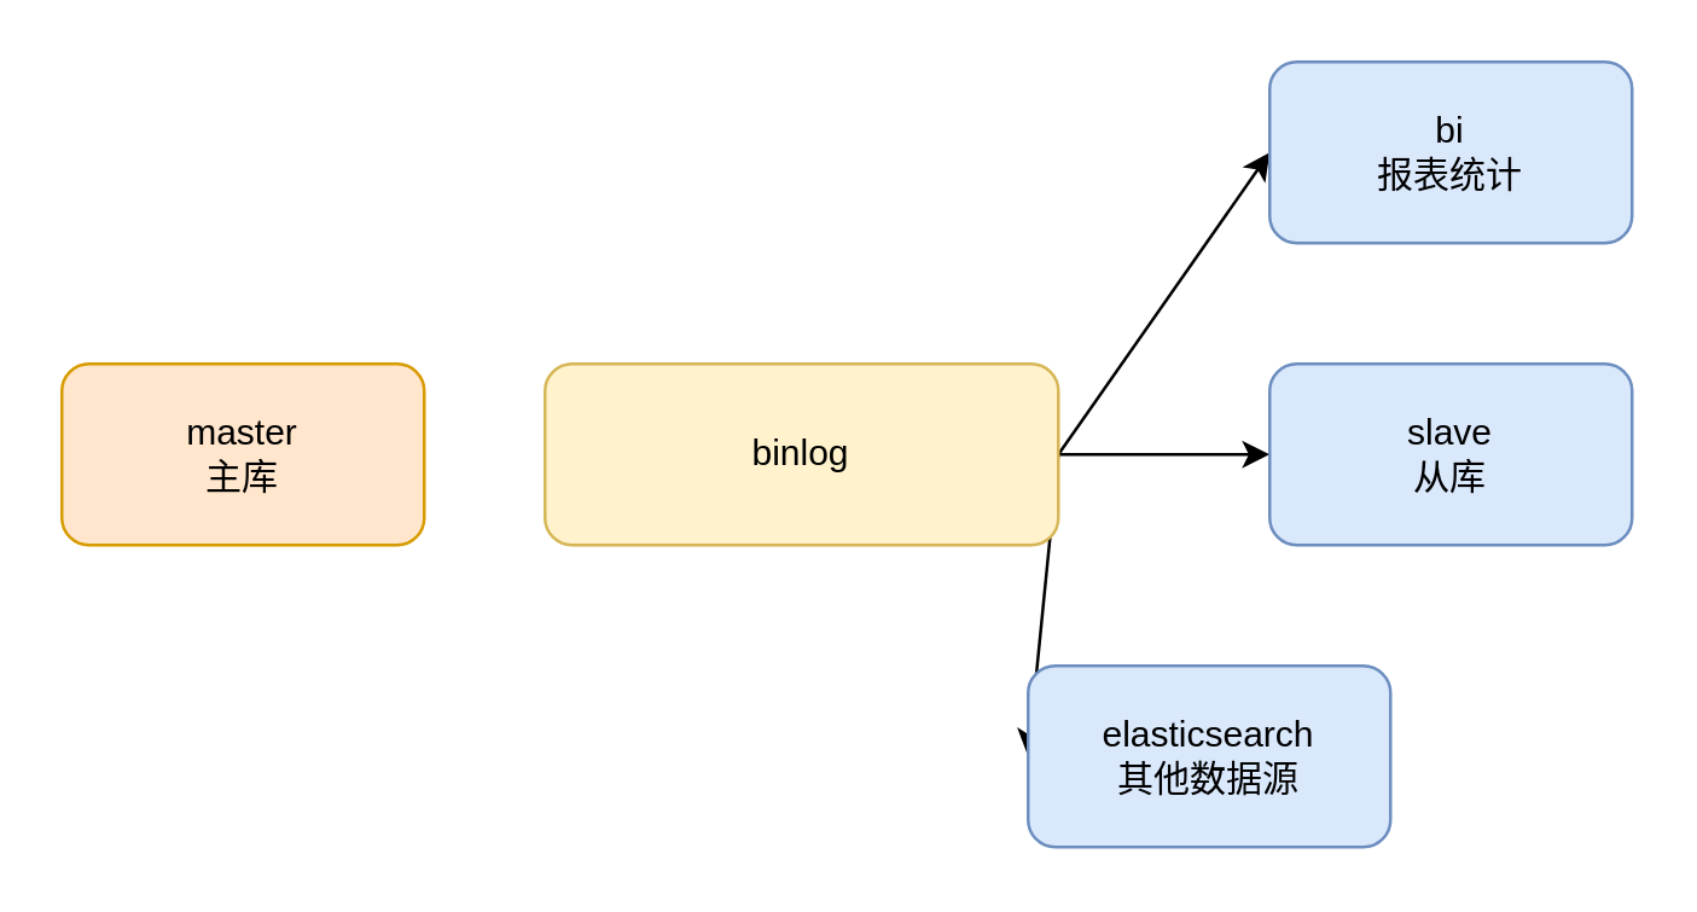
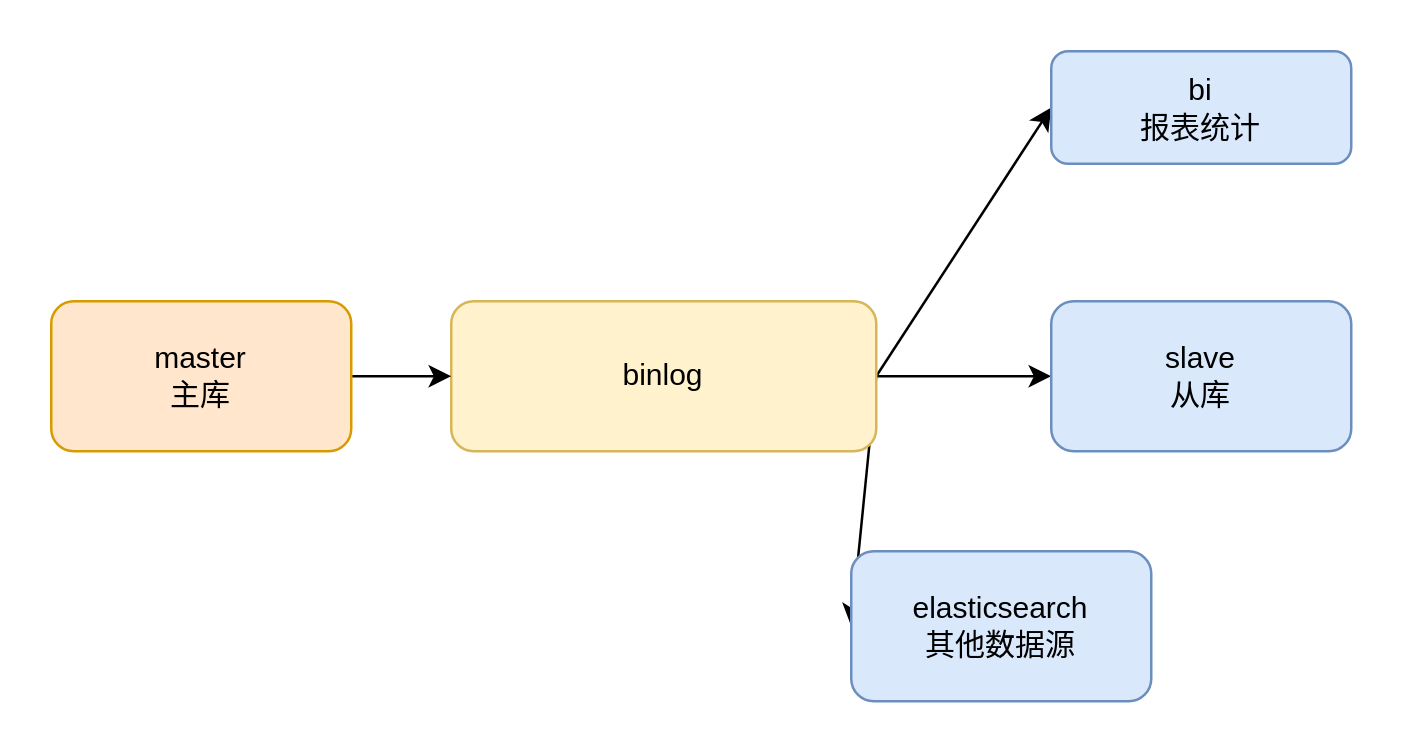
  <mxCell id="0" />
  <mxCell id="1" parent="0" />
  <mxCell id="2" style="rounded=0;orthogonalLoop=1;jettySize=auto;html=1;exitX=1;exitY=0.5;exitDx=0;exitDy=0;entryX=0;entryY=0.5;entryDx=0;entryDy=0;" edge="1" parent="1" source="5" target="7"><mxGeometry relative="1" as="geometry" /></mxCell>
  <mxCell id="3" style="edgeStyle=orthogonalEdgeStyle;rounded=0;orthogonalLoop=1;jettySize=auto;html=1;exitX=1;exitY=0.5;exitDx=0;exitDy=0;entryX=0;entryY=0.5;entryDx=0;entryDy=0;" edge="1" parent="1" source="5" target="6"><mxGeometry relative="1" as="geometry" /></mxCell>
  <mxCell id="4" style="rounded=0;orthogonalLoop=1;jettySize=auto;html=1;exitX=1;exitY=0.5;exitDx=0;exitDy=0;entryX=0;entryY=0.5;entryDx=0;entryDy=0;" edge="1" parent="1" source="5" target="8"><mxGeometry relative="1" as="geometry" /></mxCell>
  <mxCell id="5" value="binlog" style="rounded=1;whiteSpace=wrap;html=1;fillColor=#fff2cc;strokeColor=#d6b656;" vertex="1" parent="1"><mxGeometry x="180" y="120" width="170" height="60" as="geometry" /></mxCell>
  <mxCell id="6" value="slave&lt;br&gt;从库" style="rounded=1;whiteSpace=wrap;html=1;fillColor=#dae8fc;strokeColor=#6c8ebf;" vertex="1" parent="1"><mxGeometry x="420" y="120" width="120" height="60" as="geometry" /></mxCell>
- <mxCell id="7" value="bi&lt;br&gt;报表统计" style="rounded=1;whiteSpace=wrap;html=1;fillColor=#dae8fc;strokeColor=#6c8ebf;" vertex="1" parent="1"><mxGeometry x="420" y="20" width="120" height="60" as="geometry" /></mxCell>
+ <mxCell id="7" value="bi&lt;br&gt;报表统计" style="rounded=1;whiteSpace=wrap;html=1;fillColor=#dae8fc;strokeColor=#6c8ebf;" vertex="1" parent="1"><mxGeometry x="420" y="20" width="120" height="45" as="geometry" /></mxCell>
  <mxCell id="8" value="&lt;span style=&quot;text-align: left&quot;&gt;elasticsearch&lt;br&gt;其他数据源&lt;br&gt;&lt;/span&gt;" style="rounded=1;whiteSpace=wrap;html=1;fillColor=#dae8fc;strokeColor=#6c8ebf;" vertex="1" parent="1"><mxGeometry x="340" y="220" width="120" height="60" as="geometry" /></mxCell>
+ <mxCell id="9" style="edgeStyle=orthogonalEdgeStyle;rounded=0;orthogonalLoop=1;jettySize=auto;html=1;exitX=1;exitY=0.5;exitDx=0;exitDy=0;entryX=0;entryY=0.5;entryDx=0;entryDy=0;" edge="1" parent="1" source="10" target="5"><mxGeometry relative="1" as="geometry" /></mxCell>
  <mxCell id="10" value="master&lt;br&gt;主库" style="rounded=1;whiteSpace=wrap;html=1;fillColor=#ffe6cc;strokeColor=#d79b00;" vertex="1" parent="1"><mxGeometry x="20" y="120" width="120" height="60" as="geometry" /></mxCell>
